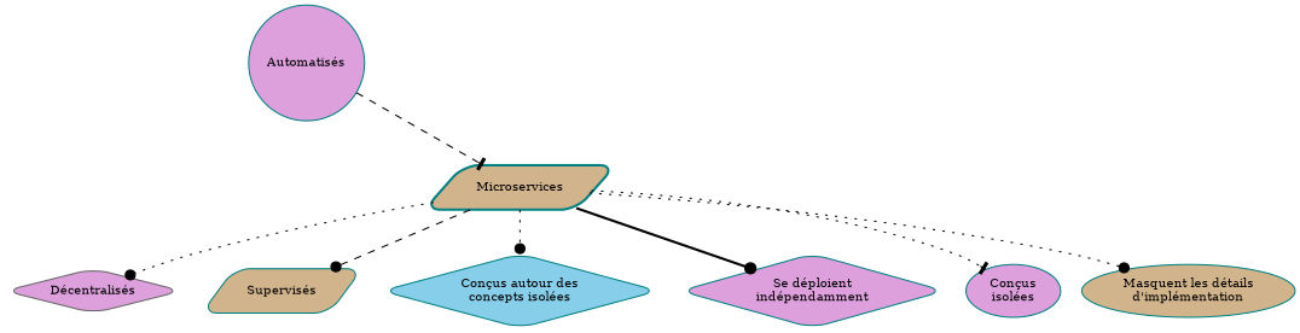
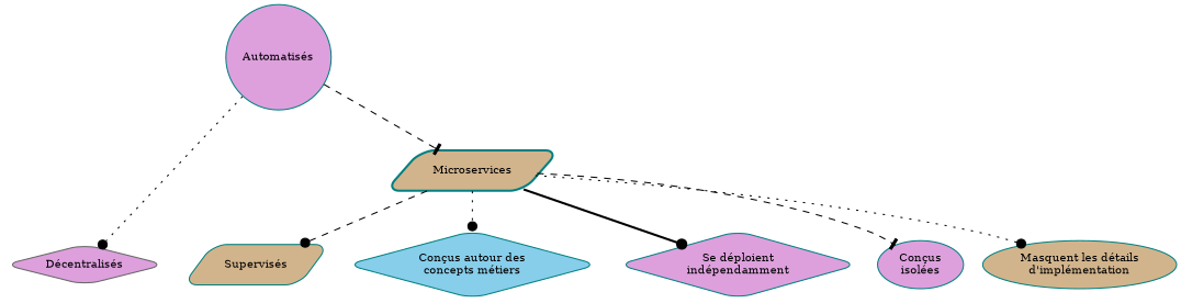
  digraph {
    node [color=teal fillcolor=plum fontsize=10 shape=diamond style="rounded,filled"]
    edge [arrowhead=dot style=dashed]
    n1 [fillcolor=tan label="Supervisés" shape=parallelogram]
-   n2 [fillcolor=skyblue label="Conçus autour des\nconcepts isolées"]
+   n2 [fillcolor=skyblue label="Conçus autour des\nconcepts métiers"]
    n3 [label="Automatisés" shape=circle]
    n4 [fillcolor=tan label=Microservices shape=parallelogram style="rounded,filled,bold"]
    n5 [color=gray40 label="Décentralisés"]
    n6 [label="Se déploient\nindépendamment"]
    n7 [label="Conçus\nisolées" shape=ellipse]
    n8 [fillcolor=tan label="Masquent les détails\nd'implémentation" shape=ellipse]
    n3 -> n4 [arrowhead=tee]
    n4 -> n1
    n4 -> n2 [style=dotted]
-   n4 -> n5 [style=dotted]
+   n3 -> n5 [style=dotted]
    n4 -> n6 [style=bold]
-   n4 -> n7 [arrowhead=tee style=dotted]
+   n4 -> n7 [arrowhead=tee]
    n4 -> n8 [style=dotted]
  }
